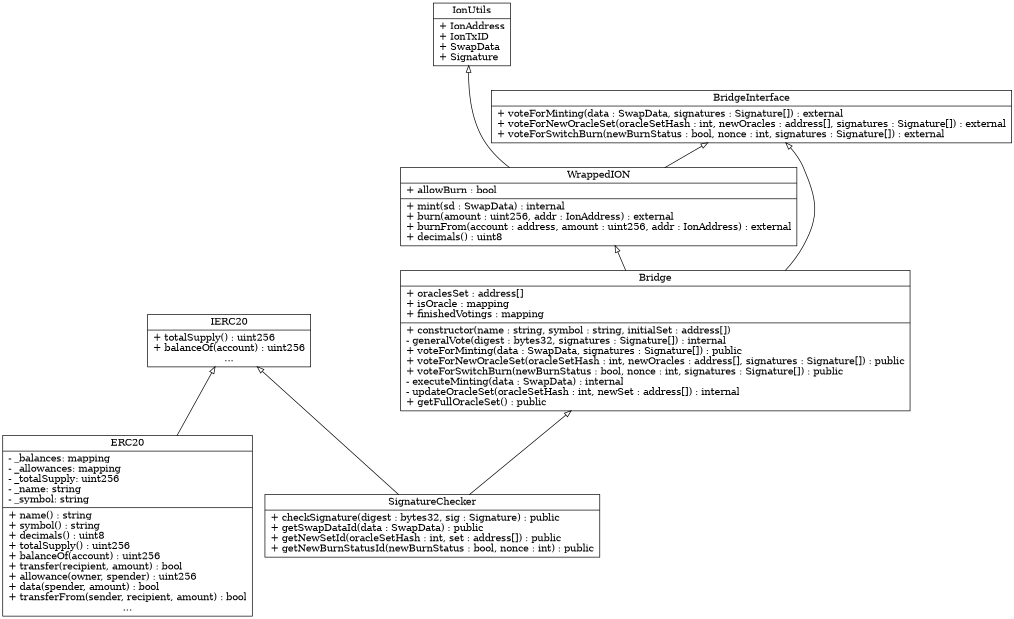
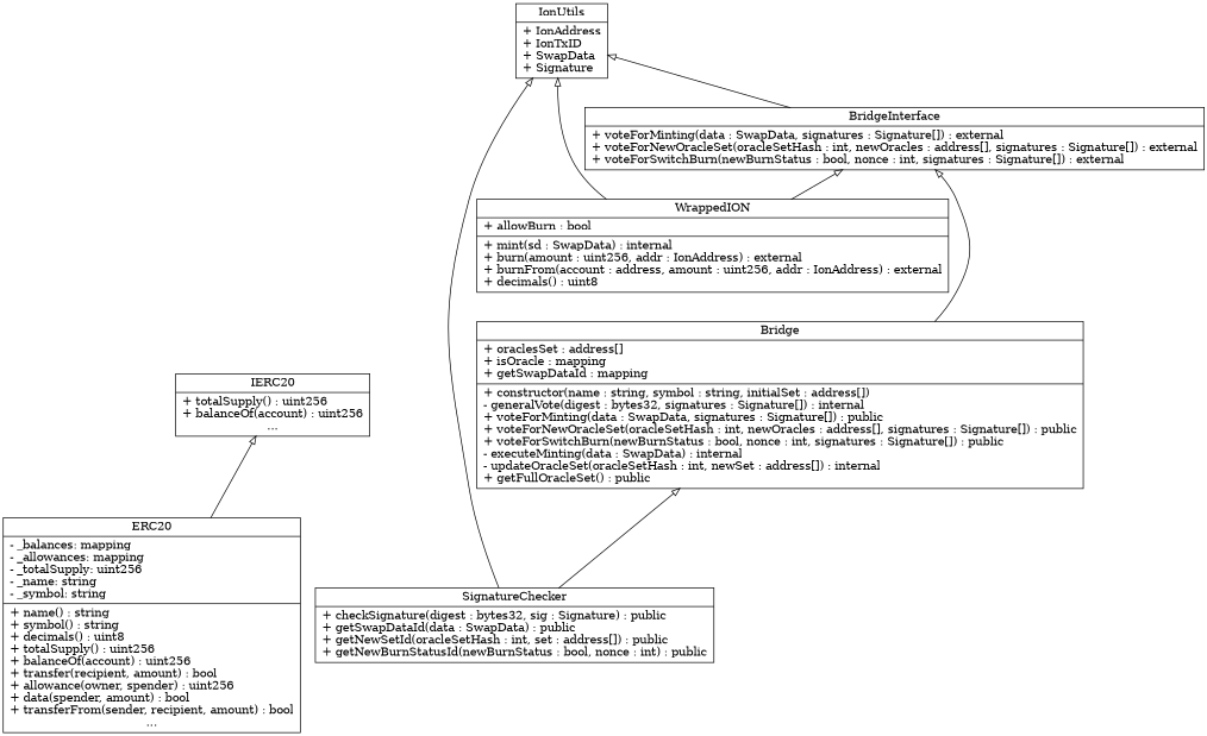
  digraph {
    rankdir=BT
    node [shape=record]
    edge [arrowhead=empty style=solid]
    n1 [label="{IERC20|+ totalSupply() : uint256\l+ balanceOf(account) : uint256\l...}"]
    n2 [label="{ERC20|- _balances: mapping\l- _allowances: mapping\l- _totalSupply: uint256\l- _name: string\l- _symbol: string\l|+ name() : string\l+ symbol() : string\l+ decimals() : uint8\l+ totalSupply() : uint256\l+ balanceOf(account) : uint256\l+ transfer(recipient, amount) : bool\l+ allowance(owner, spender) : uint256\l+ data(spender, amount) : bool\l+ transferFrom(sender, recipient, amount) : bool\l...}"]
    n3 [label="{IonUtils|+ IonAddress\l+ IonTxID\l+ SwapData\l+ Signature\l}"]
    n4 [label="{WrappedION|+ allowBurn : bool\l|+ mint(sd : SwapData) : internal\l+ burn(amount : uint256, addr : IonAddress) : external\l+ burnFrom(account : address, amount : uint256, addr : IonAddress) : external\l+ decimals() : uint8\l}"]
    n5 [label="{BridgeInterface|+ voteForMinting(data : SwapData, signatures : Signature[]) : external\l+ voteForNewOracleSet(oracleSetHash : int, newOracles : address[], signatures : Signature[]) : external\l+ voteForSwitchBurn(newBurnStatus : bool, nonce : int, signatures : Signature[]) : external\l}"]
    n6 [label="{SignatureChecker|+ checkSignature(digest : bytes32, sig : Signature) : public\l+ getSwapDataId(data : SwapData) : public\l+ getNewSetId(oracleSetHash : int, set : address[]) : public\l+ getNewBurnStatusId(newBurnStatus : bool, nonce : int) : public\l}"]
-   n7 [label="{Bridge|+ oraclesSet : address[]\l+ isOracle : mapping\l+ finishedVotings : mapping\l|+ constructor(name : string, symbol : string, initialSet : address[])\l- generalVote(digest : bytes32, signatures : Signature[]) : internal\l+ voteForMinting(data : SwapData, signatures : Signature[]) : public\l+ voteForNewOracleSet(oracleSetHash : int, newOracles : address[], signatures : Signature[]) : public\l+ voteForSwitchBurn(newBurnStatus : bool, nonce : int, signatures : Signature[]) : public\l- executeMinting(data : SwapData) : internal\l- updateOracleSet(oracleSetHash : int, newSet : address[]) : internal\l+ getFullOracleSet() : public\l}"]
+   n7 [label="{Bridge|+ oraclesSet : address[]\l+ isOracle : mapping\l+ getSwapDataId : mapping\l|+ constructor(name : string, symbol : string, initialSet : address[])\l- generalVote(digest : bytes32, signatures : Signature[]) : internal\l+ voteForMinting(data : SwapData, signatures : Signature[]) : public\l+ voteForNewOracleSet(oracleSetHash : int, newOracles : address[], signatures : Signature[]) : public\l+ voteForSwitchBurn(newBurnStatus : bool, nonce : int, signatures : Signature[]) : public\l- executeMinting(data : SwapData) : internal\l- updateOracleSet(oracleSetHash : int, newSet : address[]) : internal\l+ getFullOracleSet() : public\l}"]
    n2 -> n1
    n4 -> n3
    n4 -> n5
-   n6 -> n1
+   n5 -> n3
+   n6 -> n3
    n6 -> n7
-   n7 -> n4
    n7 -> n5
  }
